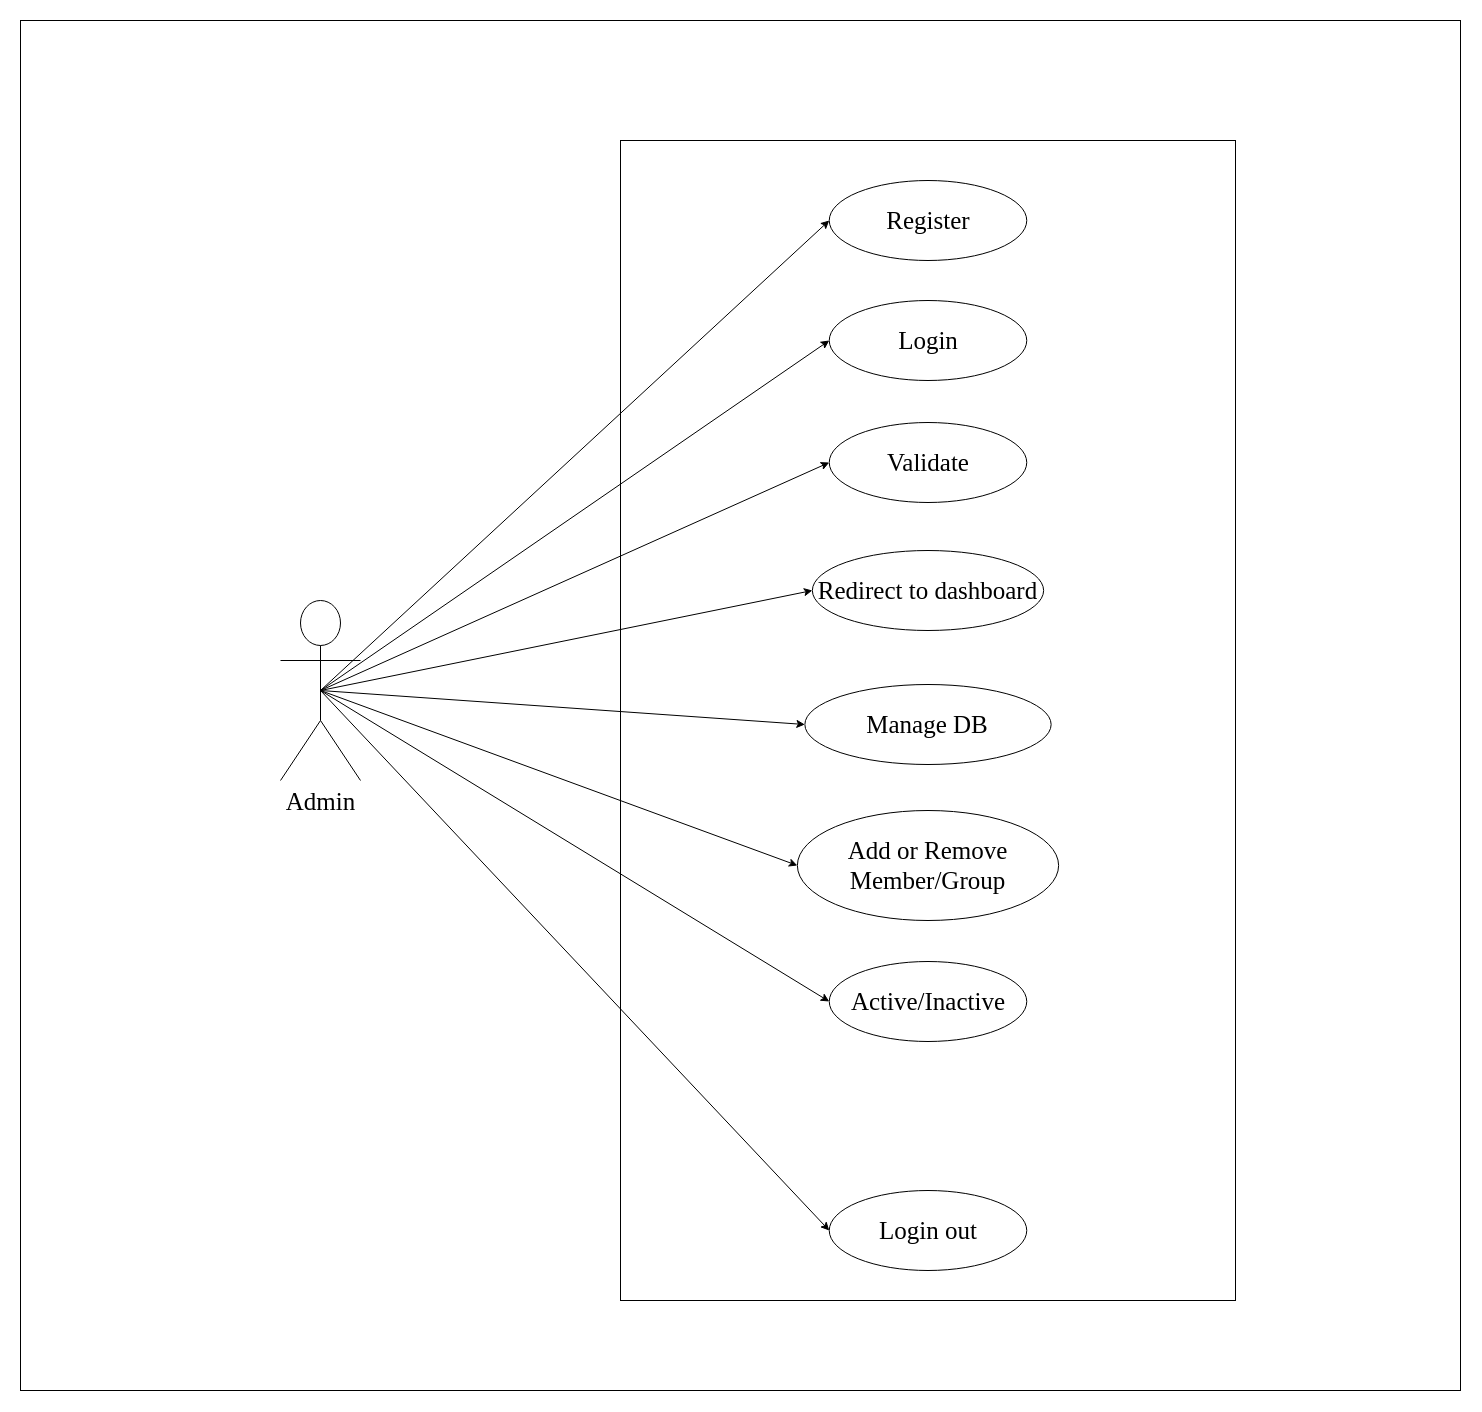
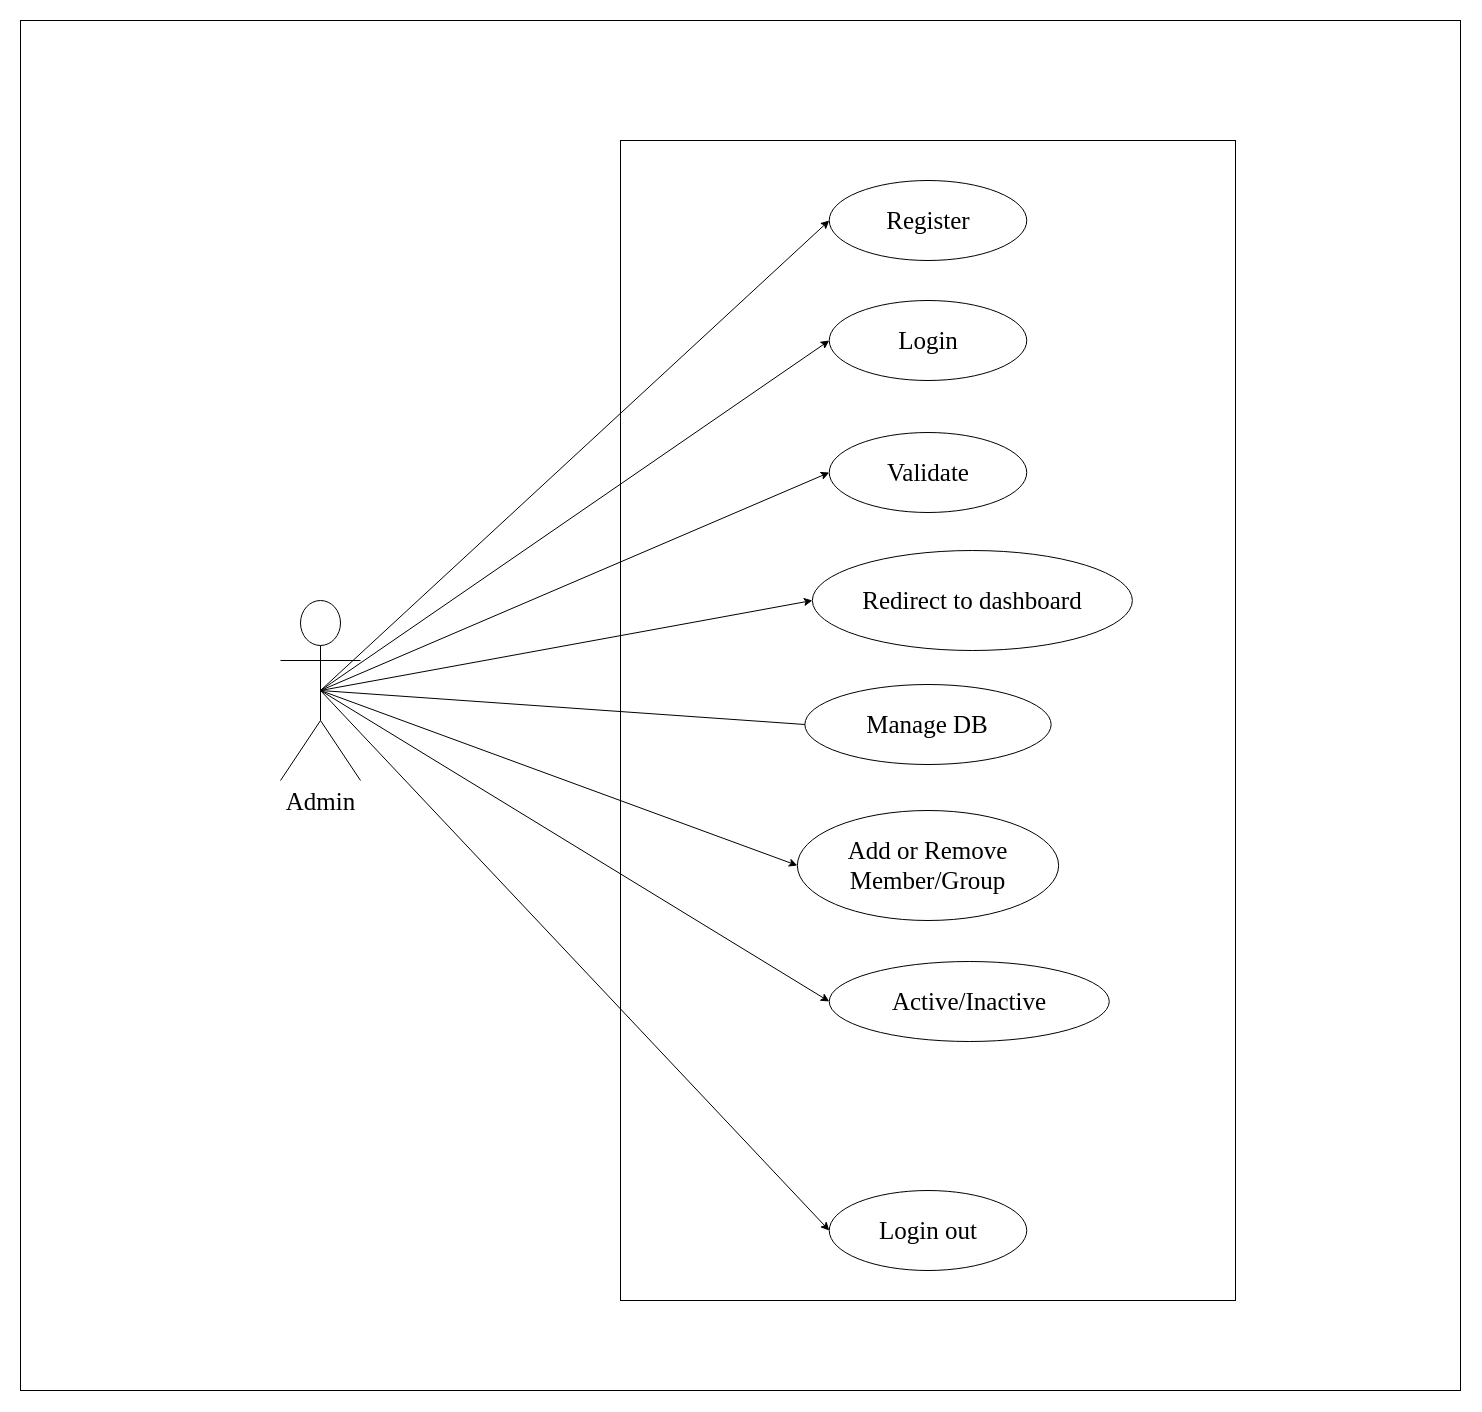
  <mxCell id="0" />
  <mxCell id="1" parent="0" />
  <mxCell id="2" value="" style="rounded=0;whiteSpace=wrap;html=1;shadow=0;glass=0;sketch=0;fontStyle=2" vertex="1" parent="1"><mxGeometry x="20" y="20" width="1440" height="1370" as="geometry" /></mxCell>
  <mxCell id="3" value="Admin" style="shape=umlActor;verticalLabelPosition=bottom;verticalAlign=top;html=1;outlineConnect=0;rounded=0;shadow=0;glass=0;sketch=0;fontSize=25;fontStyle=0;fontFamily=Tahoma;" vertex="1" parent="1"><mxGeometry x="280" y="600" width="80" height="180" as="geometry" /></mxCell>
  <mxCell id="4" value="" style="rounded=0;whiteSpace=wrap;html=1;shadow=0;glass=0;sketch=0;" vertex="1" parent="1"><mxGeometry x="620" y="140" width="615" height="1160" as="geometry" /></mxCell>
  <mxCell id="5" value="Register" style="ellipse;whiteSpace=wrap;html=1;rounded=0;shadow=0;glass=0;sketch=0;fontFamily=Tahoma;fontSize=25;" vertex="1" parent="1"><mxGeometry x="828.75" y="180" width="197.5" height="80" as="geometry" /></mxCell>
- <mxCell id="6" value="Validate" style="ellipse;whiteSpace=wrap;html=1;rounded=0;shadow=0;glass=0;sketch=0;fontFamily=Tahoma;fontSize=25;" vertex="1" parent="1"><mxGeometry x="828.75" y="422" width="197.5" height="80" as="geometry" /></mxCell>
- <mxCell id="7" value="Redirect to dashboard" style="ellipse;whiteSpace=wrap;html=1;rounded=0;shadow=0;glass=0;sketch=0;fontFamily=Tahoma;fontSize=25;" vertex="1" parent="1"><mxGeometry x="811.88" y="550" width="231.25" height="80" as="geometry" /></mxCell>
+ <mxCell id="6" value="Validate" style="ellipse;whiteSpace=wrap;html=1;rounded=0;shadow=0;glass=0;sketch=0;fontFamily=Tahoma;fontSize=25;" vertex="1" parent="1"><mxGeometry x="828.75" y="432" width="197.5" height="80" as="geometry" /></mxCell>
+ <mxCell id="7" value="Redirect to dashboard" style="ellipse;whiteSpace=wrap;html=1;rounded=0;shadow=0;glass=0;sketch=0;fontFamily=Tahoma;fontSize=25;" vertex="1" parent="1"><mxGeometry x="811.88" y="550" width="320" height="100" as="geometry" /></mxCell>
  <mxCell id="8" value="Login out" style="ellipse;whiteSpace=wrap;html=1;rounded=0;shadow=0;glass=0;sketch=0;fontFamily=Tahoma;fontSize=25;" vertex="1" parent="1"><mxGeometry x="828.75" y="1190" width="197.5" height="80" as="geometry" /></mxCell>
  <mxCell id="9" value="Login" style="ellipse;whiteSpace=wrap;html=1;rounded=0;shadow=0;glass=0;sketch=0;fontFamily=Tahoma;fontSize=25;" vertex="1" parent="1"><mxGeometry x="828.75" y="300" width="197.5" height="80" as="geometry" /></mxCell>
  <mxCell id="10" value="Manage DB" style="ellipse;whiteSpace=wrap;html=1;rounded=0;shadow=0;glass=0;sketch=0;fontFamily=Tahoma;fontSize=25;" vertex="1" parent="1"><mxGeometry x="804.38" y="684" width="246.25" height="80" as="geometry" /></mxCell>
  <mxCell id="11" value="Add or Remove Member/Group" style="ellipse;whiteSpace=wrap;html=1;rounded=0;shadow=0;glass=0;sketch=0;fontFamily=Tahoma;fontSize=25;" vertex="1" parent="1"><mxGeometry x="796.88" y="810" width="261.25" height="110" as="geometry" /></mxCell>
- <mxCell id="12" value="Active/Inactive" style="ellipse;whiteSpace=wrap;html=1;rounded=0;shadow=0;glass=0;sketch=0;fontFamily=Tahoma;fontSize=25;" vertex="1" parent="1"><mxGeometry x="828.75" y="961" width="197.5" height="80" as="geometry" /></mxCell>
+ <mxCell id="12" value="Active/Inactive" style="ellipse;whiteSpace=wrap;html=1;rounded=0;shadow=0;glass=0;sketch=0;fontFamily=Tahoma;fontSize=25;" vertex="1" parent="1"><mxGeometry x="828.75" y="961" width="280" height="80" as="geometry" /></mxCell>
  <mxCell id="13" value="" style="endArrow=classic;html=1;fontFamily=Tahoma;fontSize=25;entryX=0;entryY=0.5;entryDx=0;entryDy=0;exitX=0.5;exitY=0.5;exitDx=0;exitDy=0;exitPerimeter=0;" edge="1" parent="1" source="3" target="5"><mxGeometry width="50" height="50" relative="1" as="geometry"><mxPoint x="700" y="760" as="sourcePoint" /><mxPoint x="750" y="710" as="targetPoint" /></mxGeometry></mxCell>
  <mxCell id="14" value="" style="endArrow=classic;html=1;fontFamily=Tahoma;fontSize=25;entryX=0;entryY=0.5;entryDx=0;entryDy=0;exitX=0.5;exitY=0.5;exitDx=0;exitDy=0;exitPerimeter=0;" edge="1" parent="1" source="3" target="9"><mxGeometry width="50" height="50" relative="1" as="geometry"><mxPoint x="820" y="870" as="sourcePoint" /><mxPoint x="870" y="820" as="targetPoint" /></mxGeometry></mxCell>
  <mxCell id="15" value="" style="endArrow=classic;html=1;fontFamily=Tahoma;fontSize=25;exitX=0.5;exitY=0.5;exitDx=0;exitDy=0;exitPerimeter=0;entryX=0;entryY=0.5;entryDx=0;entryDy=0;" edge="1" parent="1" source="3" target="6"><mxGeometry width="50" height="50" relative="1" as="geometry"><mxPoint x="820" y="870" as="sourcePoint" /><mxPoint x="870" y="820" as="targetPoint" /></mxGeometry></mxCell>
  <mxCell id="16" value="" style="endArrow=classic;html=1;fontFamily=Tahoma;fontSize=25;exitX=0.5;exitY=0.5;exitDx=0;exitDy=0;exitPerimeter=0;entryX=0;entryY=0.5;entryDx=0;entryDy=0;" edge="1" parent="1" source="3" target="7"><mxGeometry width="50" height="50" relative="1" as="geometry"><mxPoint x="820" y="870" as="sourcePoint" /><mxPoint x="870" y="820" as="targetPoint" /></mxGeometry></mxCell>
- <mxCell id="17" value="" style="endArrow=classic;html=1;fontFamily=Tahoma;fontSize=25;exitX=0.5;exitY=0.5;exitDx=0;exitDy=0;exitPerimeter=0;entryX=0;entryY=0.5;entryDx=0;entryDy=0;" edge="1" parent="1" source="3" target="10"><mxGeometry width="50" height="50" relative="1" as="geometry"><mxPoint x="820" y="870" as="sourcePoint" /><mxPoint x="870" y="820" as="targetPoint" /></mxGeometry></mxCell>
+ <mxCell id="17" value="" style="endArrow=none;html=1;fontFamily=Tahoma;fontSize=25;exitX=0.5;exitY=0.5;exitDx=0;exitDy=0;exitPerimeter=0;entryX=0;entryY=0.5;entryDx=0;entryDy=0;" edge="1" parent="1" source="3" target="10"><mxGeometry width="50" height="50" relative="1" as="geometry"><mxPoint x="820" y="870" as="sourcePoint" /><mxPoint x="870" y="820" as="targetPoint" /></mxGeometry></mxCell>
  <mxCell id="18" value="" style="endArrow=classic;html=1;fontFamily=Tahoma;fontSize=25;exitX=0.5;exitY=0.5;exitDx=0;exitDy=0;exitPerimeter=0;entryX=0;entryY=0.5;entryDx=0;entryDy=0;" edge="1" parent="1" source="3" target="11"><mxGeometry width="50" height="50" relative="1" as="geometry"><mxPoint x="820" y="870" as="sourcePoint" /><mxPoint x="870" y="820" as="targetPoint" /></mxGeometry></mxCell>
  <mxCell id="19" value="" style="endArrow=classic;html=1;fontFamily=Tahoma;fontSize=25;exitX=0.5;exitY=0.5;exitDx=0;exitDy=0;exitPerimeter=0;entryX=0;entryY=0.5;entryDx=0;entryDy=0;" edge="1" parent="1" source="3" target="12"><mxGeometry width="50" height="50" relative="1" as="geometry"><mxPoint x="820" y="870" as="sourcePoint" /><mxPoint x="870" y="820" as="targetPoint" /></mxGeometry></mxCell>
  <mxCell id="20" value="" style="endArrow=classic;html=1;fontFamily=Tahoma;fontSize=25;exitX=0.5;exitY=0.5;exitDx=0;exitDy=0;exitPerimeter=0;entryX=0;entryY=0.5;entryDx=0;entryDy=0;" edge="1" parent="1" source="3" target="8"><mxGeometry width="50" height="50" relative="1" as="geometry"><mxPoint x="820" y="870" as="sourcePoint" /><mxPoint x="870" y="820" as="targetPoint" /></mxGeometry></mxCell>
